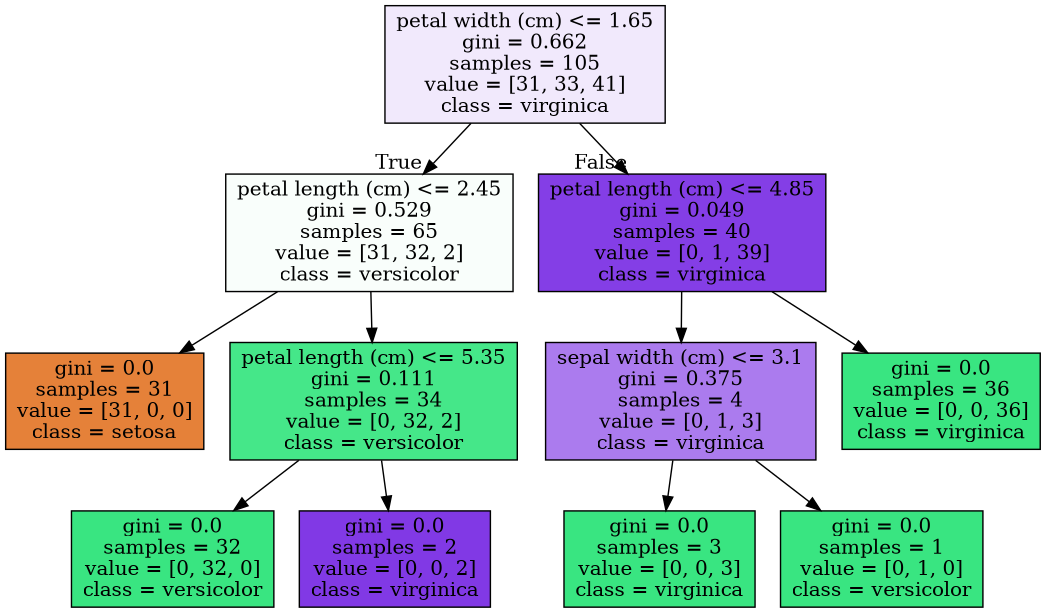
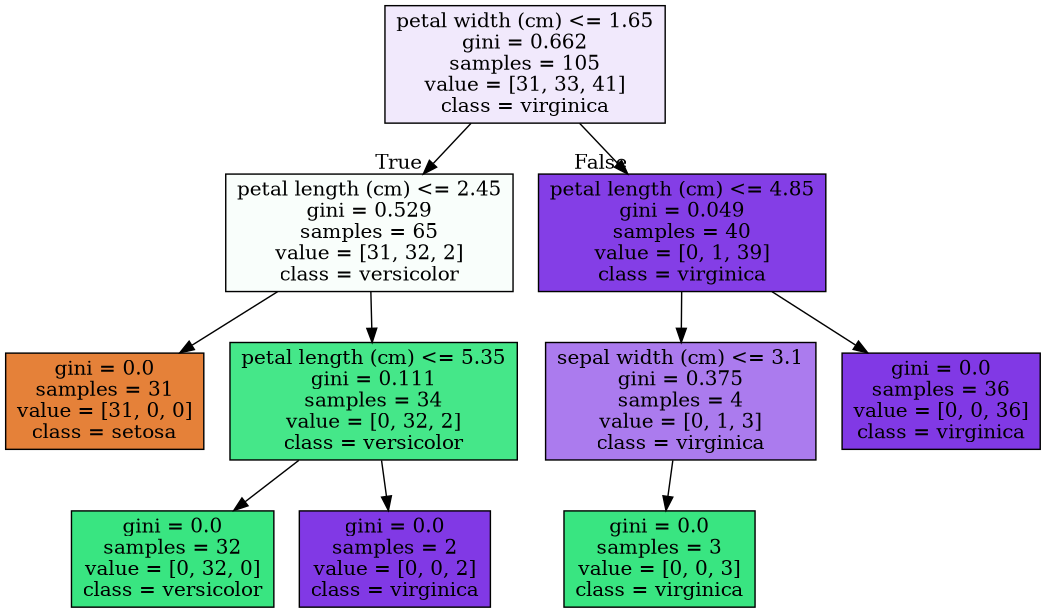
  digraph {
    node [color=black fillcolor="#39e581" shape=box style=filled]
    n1 [fillcolor="#f1e9fc" label="petal width (cm) <= 1.65\ngini = 0.662\nsamples = 105\nvalue = [31, 33, 41]\nclass = virginica"]
    n2 [fillcolor="#f9fefb" label="petal length (cm) <= 2.45\ngini = 0.529\nsamples = 65\nvalue = [31, 32, 2]\nclass = versicolor"]
    n3 [fillcolor="#843ee6" label="petal length (cm) <= 4.85\ngini = 0.049\nsamples = 40\nvalue = [0, 1, 39]\nclass = virginica"]
    n4 [fillcolor="#e58139" label="gini = 0.0\nsamples = 31\nvalue = [31, 0, 0]\nclass = setosa"]
    n5 [fillcolor="#45e789" label="petal length (cm) <= 5.35\ngini = 0.111\nsamples = 34\nvalue = [0, 32, 2]\nclass = versicolor"]
    n6 [fillcolor="#ab7bee" label="sepal width (cm) <= 3.1\ngini = 0.375\nsamples = 4\nvalue = [0, 1, 3]\nclass = virginica"]
-   n7 [label="gini = 0.0\nsamples = 36\nvalue = [0, 0, 36]\nclass = virginica"]
+   n7 [fillcolor="#8139e5" label="gini = 0.0\nsamples = 36\nvalue = [0, 0, 36]\nclass = virginica"]
    n8 [label="gini = 0.0\nsamples = 32\nvalue = [0, 32, 0]\nclass = versicolor"]
    n9 [fillcolor="#8139e5" label="gini = 0.0\nsamples = 2\nvalue = [0, 0, 2]\nclass = virginica"]
    n10 [label="gini = 0.0\nsamples = 3\nvalue = [0, 0, 3]\nclass = virginica"]
-   n11 [label="gini = 0.0\nsamples = 1\nvalue = [0, 1, 0]\nclass = versicolor"]
    n1 -> n2 [headlabel=True labelangle=45 labeldistance=2.5]
    n1 -> n3 [headlabel=False labelangle=-45 labeldistance=2.5]
    n2 -> n4
    n2 -> n5
    n3 -> n6
    n3 -> n7
    n5 -> n8
    n5 -> n9
    n6 -> n10
-   n6 -> n11
  }
